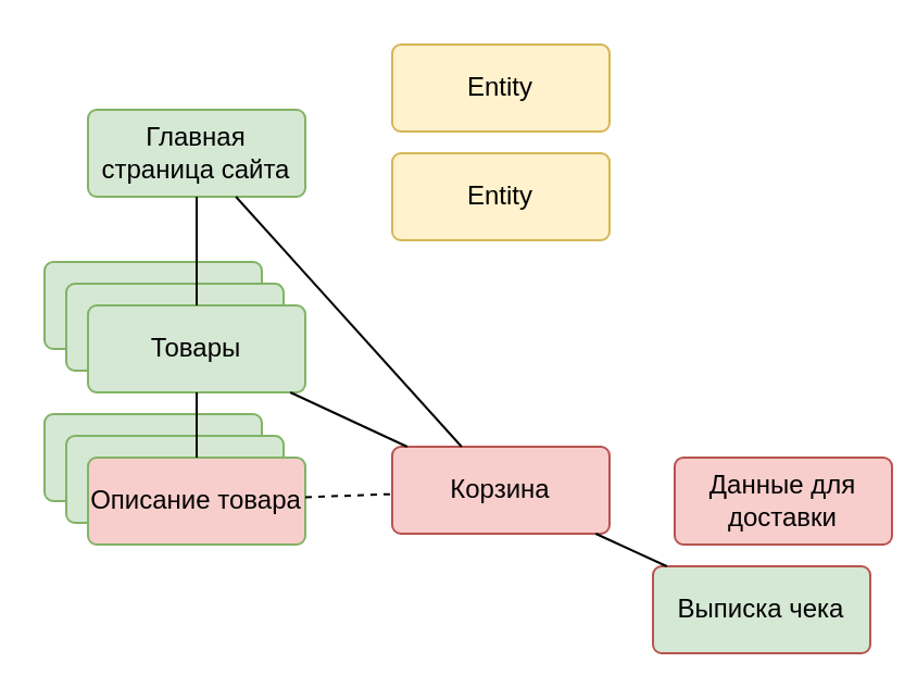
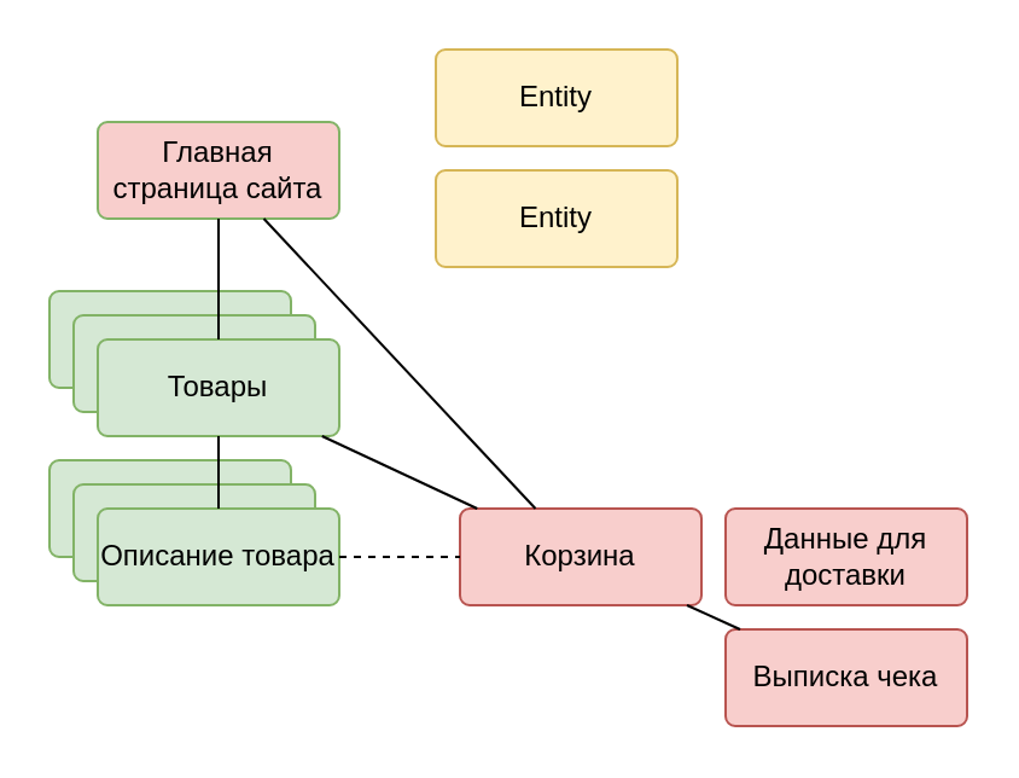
  <mxCell id="0" />
  <mxCell id="1" parent="0" />
  <mxCell id="2" value="Entity" style="rounded=1;arcSize=10;whiteSpace=wrap;html=1;align=center;fillColor=#fff2cc;strokeColor=#d6b656;" vertex="1" parent="1"><mxGeometry x="180" y="70" width="100" height="40" as="geometry" /></mxCell>
- <mxCell id="3" value="Главная страница сайта" style="rounded=1;arcSize=10;whiteSpace=wrap;html=1;align=center;fillColor=#d5e8d4;strokeColor=#82b366;" vertex="1" parent="1"><mxGeometry x="40" y="50" width="100" height="40" as="geometry" /></mxCell>
+ <mxCell id="3" value="Главная страница сайта" style="rounded=1;arcSize=10;whiteSpace=wrap;html=1;align=center;fillColor=#f8cecc;strokeColor=#82b366;" vertex="1" parent="1"><mxGeometry x="40" y="50" width="100" height="40" as="geometry" /></mxCell>
  <mxCell id="4" value="Entity" style="rounded=1;arcSize=10;whiteSpace=wrap;html=1;align=center;fillColor=#fff2cc;strokeColor=#d6b656;" vertex="1" parent="1"><mxGeometry x="180" y="20" width="100" height="40" as="geometry" /></mxCell>
- <mxCell id="5" value="Выписка чека" style="rounded=1;arcSize=10;whiteSpace=wrap;html=1;align=center;fillColor=#d5e8d4;strokeColor=#b85450;" vertex="1" parent="1"><mxGeometry x="300" y="260" width="100" height="40" as="geometry" /></mxCell>
- <mxCell id="6" value="Корзина" style="rounded=1;arcSize=10;whiteSpace=wrap;html=1;align=center;fillColor=#f8cecc;strokeColor=#b85450;" vertex="1" parent="1"><mxGeometry x="180" y="205" width="100" height="40" as="geometry" /></mxCell>
- <mxCell id="7" value="Данные для доставки" style="rounded=1;arcSize=10;whiteSpace=wrap;html=1;align=center;fillColor=#f8cecc;strokeColor=#b85450;" vertex="1" parent="1"><mxGeometry x="310" y="210" width="100" height="40" as="geometry" /></mxCell>
+ <mxCell id="5" value="Выписка чека" style="rounded=1;arcSize=10;whiteSpace=wrap;html=1;align=center;fillColor=#f8cecc;strokeColor=#b85450;" vertex="1" parent="1"><mxGeometry x="300" y="260" width="100" height="40" as="geometry" /></mxCell>
+ <mxCell id="6" value="Корзина" style="rounded=1;arcSize=10;whiteSpace=wrap;html=1;align=center;fillColor=#f8cecc;strokeColor=#b85450;" vertex="1" parent="1"><mxGeometry x="190" y="210" width="100" height="40" as="geometry" /></mxCell>
+ <mxCell id="7" value="Данные для доставки" style="rounded=1;arcSize=10;whiteSpace=wrap;html=1;align=center;fillColor=#f8cecc;strokeColor=#b85450;" vertex="1" parent="1"><mxGeometry x="300" y="210" width="100" height="40" as="geometry" /></mxCell>
  <mxCell id="8" value="Товары" style="rounded=1;arcSize=10;whiteSpace=wrap;html=1;align=center;fillColor=#d5e8d4;strokeColor=#82b366;" vertex="1" parent="1"><mxGeometry x="20" y="120" width="100" height="40" as="geometry" /></mxCell>
  <mxCell id="9" value="Товары" style="rounded=1;arcSize=10;whiteSpace=wrap;html=1;align=center;fillColor=#d5e8d4;strokeColor=#82b366;" vertex="1" parent="1"><mxGeometry x="30" y="130" width="100" height="40" as="geometry" /></mxCell>
  <mxCell id="10" value="Товары" style="rounded=1;arcSize=10;whiteSpace=wrap;html=1;align=center;fillColor=#d5e8d4;strokeColor=#82b366;" vertex="1" parent="1"><mxGeometry x="40" y="140" width="100" height="40" as="geometry" /></mxCell>
  <mxCell id="11" value="Товары" style="rounded=1;arcSize=10;whiteSpace=wrap;html=1;align=center;fillColor=#d5e8d4;strokeColor=#82b366;" vertex="1" parent="1"><mxGeometry x="20" y="190" width="100" height="40" as="geometry" /></mxCell>
  <mxCell id="12" value="Товары" style="rounded=1;arcSize=10;whiteSpace=wrap;html=1;align=center;fillColor=#d5e8d4;strokeColor=#82b366;" vertex="1" parent="1"><mxGeometry x="30" y="200" width="100" height="40" as="geometry" /></mxCell>
- <mxCell id="13" value="Описание товара" style="rounded=1;arcSize=10;whiteSpace=wrap;html=1;align=center;fillColor=#f8cecc;strokeColor=#82b366;" vertex="1" parent="1"><mxGeometry x="40" y="210" width="100" height="40" as="geometry" /></mxCell>
+ <mxCell id="13" value="Описание товара" style="rounded=1;arcSize=10;whiteSpace=wrap;html=1;align=center;fillColor=#d5e8d4;strokeColor=#82b366;" vertex="1" parent="1"><mxGeometry x="40" y="210" width="100" height="40" as="geometry" /></mxCell>
  <mxCell id="14" value="" style="endArrow=none;html=1;rounded=0;" edge="1" parent="1" source="10" target="3"><mxGeometry width="50" height="50" relative="1" as="geometry"><mxPoint x="70" y="90" as="sourcePoint" /><mxPoint x="120" y="40" as="targetPoint" /></mxGeometry></mxCell>
  <mxCell id="15" value="" style="endArrow=none;html=1;rounded=0;" edge="1" parent="1" source="13" target="10"><mxGeometry width="50" height="50" relative="1" as="geometry"><mxPoint x="80" y="330" as="sourcePoint" /><mxPoint x="130" y="280" as="targetPoint" /></mxGeometry></mxCell>
  <mxCell id="16" value="" style="endArrow=none;html=1;rounded=0;" edge="1" parent="1" source="10" target="6"><mxGeometry width="50" height="50" relative="1" as="geometry"><mxPoint x="170" y="230" as="sourcePoint" /><mxPoint x="220" y="180" as="targetPoint" /></mxGeometry></mxCell>
  <mxCell id="17" value="" style="endArrow=none;html=1;rounded=0;dashed=1;" edge="1" parent="1" source="13" target="6"><mxGeometry width="50" height="50" relative="1" as="geometry"><mxPoint x="200" y="190" as="sourcePoint" /><mxPoint x="250" y="140" as="targetPoint" /></mxGeometry></mxCell>
  <mxCell id="18" value="" style="endArrow=none;html=1;rounded=0;" edge="1" parent="1" source="6" target="3"><mxGeometry width="50" height="50" relative="1" as="geometry"><mxPoint x="230" y="200" as="sourcePoint" /><mxPoint x="280" y="150" as="targetPoint" /></mxGeometry></mxCell>
  <mxCell id="19" value="" style="endArrow=none;html=1;rounded=0;" edge="1" parent="1" source="5" target="6"><mxGeometry width="50" height="50" relative="1" as="geometry"><mxPoint x="250" y="190" as="sourcePoint" /><mxPoint x="300" y="140" as="targetPoint" /></mxGeometry></mxCell>
